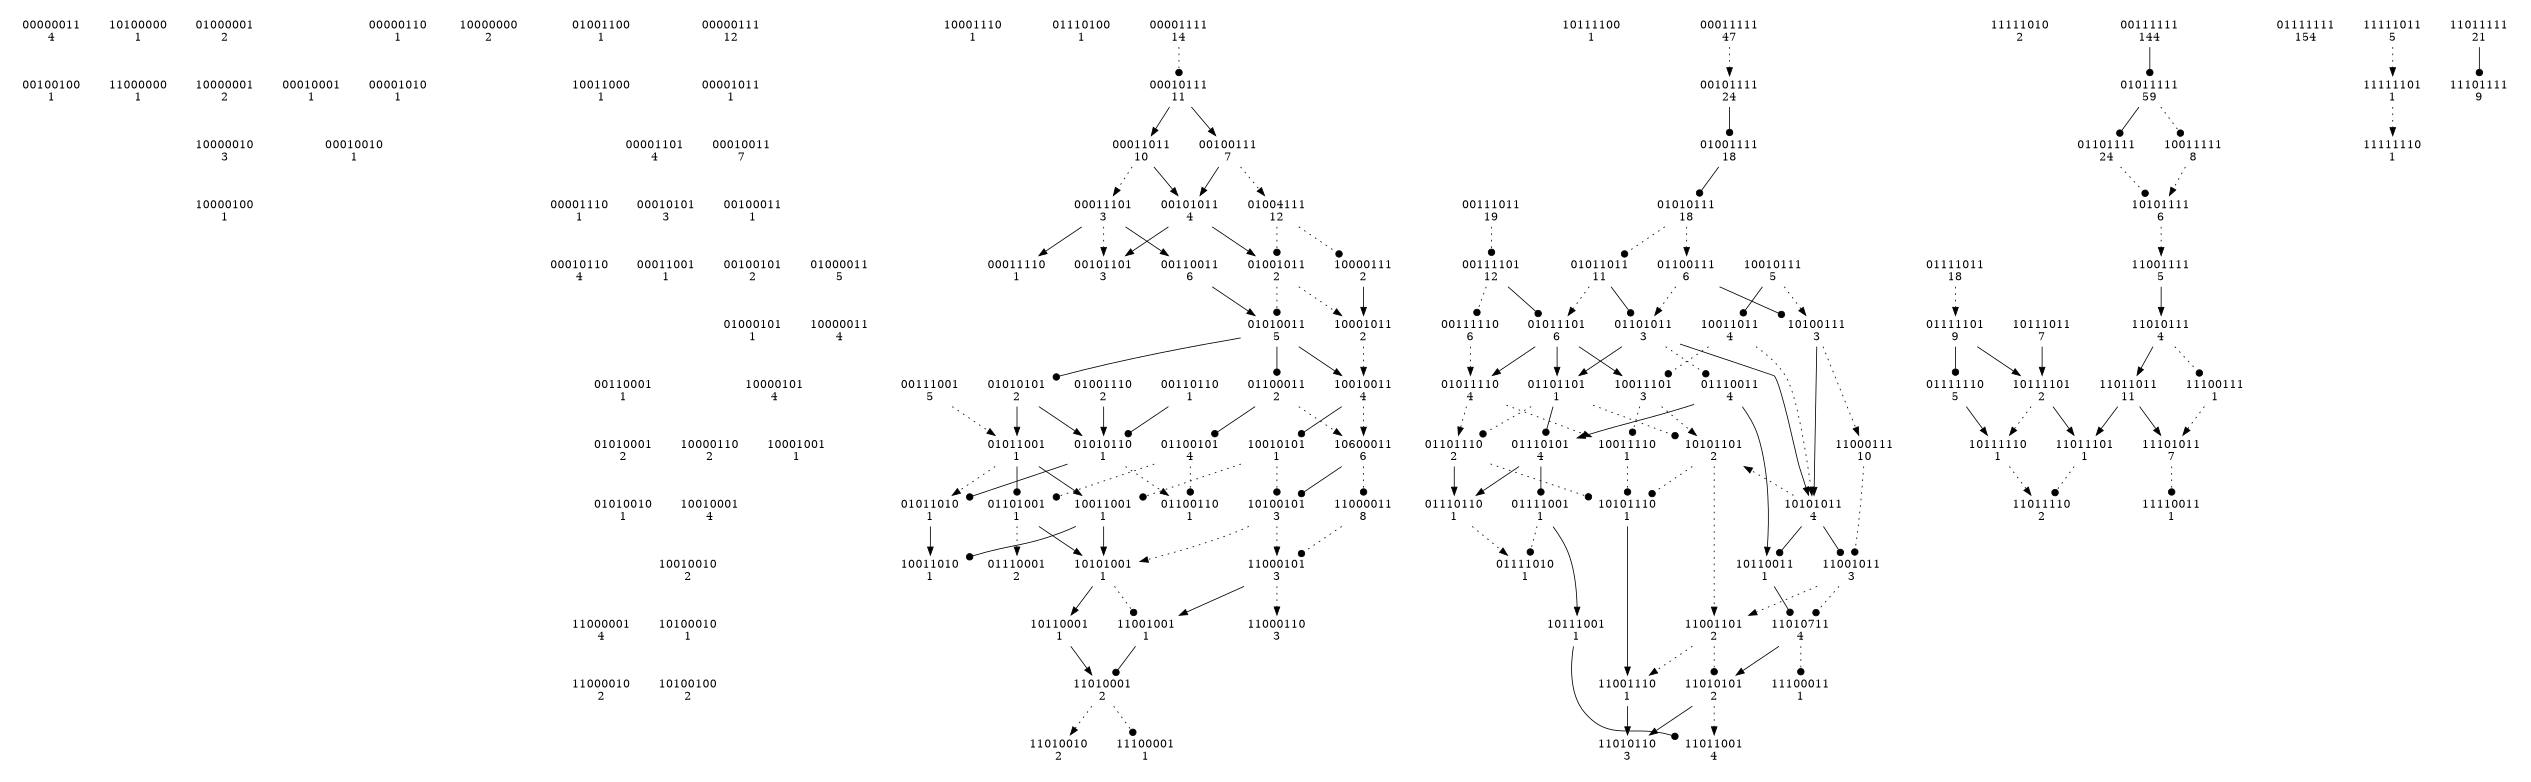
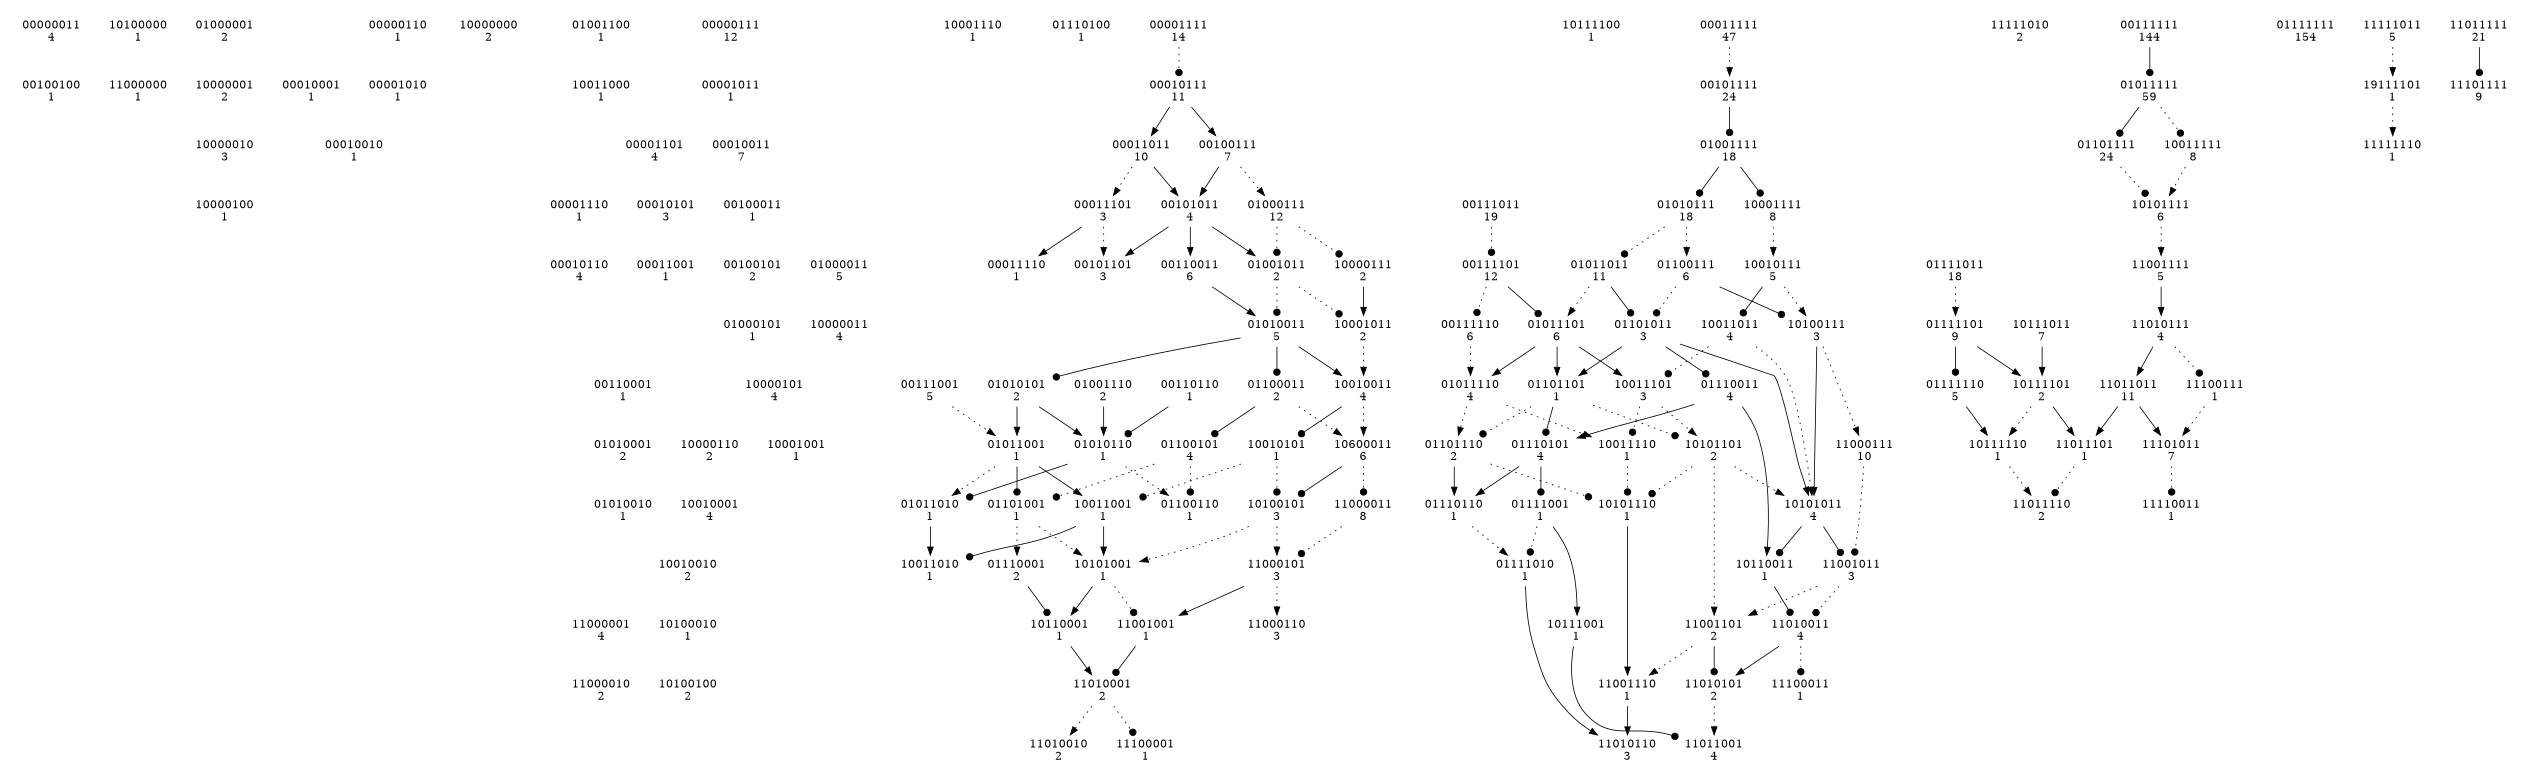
  digraph {
    node [fontsize=14 shape=plaintext]
    edge [style=dotted arrowhead=normal]
    n1 [label="00000110\n1"]
    n2 [label="00001010\n1"]
    n3 [label="00010010\n1"]
    n4 [label="00010001\n1"]
    n5 [label="01000001\n2"]
    n6 [label="10000001\n2"]
    n7 [label="10000010\n3"]
    n8 [label="10000100\n1"]
    n9 [label="10100000\n1"]
    n10 [label="11000000\n1"]
    n11 [label="00000011\n4"]
    n12 [label="00100100\n1"]
    n13 [label="10000000\n2"]
    n14 [label="00000111\n12"]
    n15 [label="00001011\n1"]
    n16 [label="00001101\n4"]
    n17 [label="00010011\n7"]
    n18 [label="00001110\n1"]
    n19 [label="00010101\n3"]
    n20 [label="00010110\n4"]
    n21 [label="00100011\n1"]
    n22 [label="00011001\n1"]
    n23 [label="00100101\n2"]
    n24 [label="01000011\n5"]
    n25 [label="01000101\n1"]
    n26 [label="10000101\n4"]
    n27 [label="10000110\n2"]
    n28 [label="10001001\n1"]
    n29 [label="10000011\n4"]
    n30 [label="00110001\n1"]
    n31 [label="01010001\n2"]
    n32 [label="01010010\n1"]
    n33 [label="10010001\n4"]
    n34 [label="10010010\n2"]
    n35 [label="10100010\n1"]
    n36 [label="10100100\n2"]
    n37 [label="11000010\n2"]
    n38 [label="11000001\n4"]
    n39 [label="01001100\n1"]
    n40 [label="10011000\n1"]
    n41 [label="00001111\n14"]
    n42 [label="00010111\n11"]
    n43 [label="00011011\n10"]
    n44 [label="00100111\n7"]
    n45 [label="00011101\n3"]
    n46 [label="00101011\n4"]
    n47 [label="00011110\n1"]
    n48 [label="00101101\n3"]
-   n49 [label="01004111\n12"]
+   n49 [label="01000111\n12"]
    n50 [label="00110011\n6"]
    n51 [label="01001011\n2"]
    n52 [label="01010011\n5"]
    n53 [label="01010101\n2"]
    n54 [label="01100011\n2"]
    n55 [label="10010011\n4"]
    n56 [label="01010110\n1"]
    n57 [label="01011001\n1"]
    n58 [label="01011010\n1"]
    n59 [label="01100110\n1"]
    n60 [label="10011010\n1"]
    n61 [label="10000111\n2"]
    n62 [label="10001011\n2"]
    n63 [label="01100101\n4"]
    n64 [label="10600011\n6"]
    n65 [label="01101001\n1"]
    n66 [label="10010101\n1"]
    n67 [label="10011001\n1"]
    n68 [label="10100101\n3"]
    n69 [label="10101001\n1"]
    n70 [label="00110110\n1"]
    n71 [label="00111001\n5"]
    n72 [label="01001110\n2"]
    n73 [label="11000011\n8"]
    n74 [label="11000101\n3"]
    n75 [label="10110001\n1"]
    n76 [label="11001001\n1"]
    n77 [label="11010001\n2"]
    n78 [label="11010010\n2"]
    n79 [label="11100001\n1"]
    n80 [label="01110001\n2"]
    n81 [label="11000110\n3"]
    n82 [label="01110100\n1"]
    n83 [label="10001110\n1"]
    n84 [label="00011111\n47"]
    n85 [label="00101111\n24"]
    n86 [label="01001111\n18"]
    n87 [label="01010111\n18"]
+   n88 [label="10001111\n8"]
    n89 [label="01011011\n11"]
    n90 [label="01100111\n6"]
    n91 [label="01011101\n6"]
    n92 [label="01101011\n3"]
    n93 [label="01011110\n4"]
    n94 [label="01101101\n1"]
    n95 [label="10011101\n3"]
    n96 [label="01101110\n2"]
    n97 [label="10011110\n1"]
    n98 [label="01110110\n1"]
    n99 [label="10101110\n1"]
    n100 [label="01111010\n1"]
    n101 [label="00111011\n19"]
    n102 [label="00111101\n12"]
    n103 [label="00111110\n6"]
    n104 [label="11001110\n1"]
    n105 [label="11010110\n3"]
    n106 [label="01110101\n4"]
    n107 [label="10101101\n2"]
    n108 [label="10010111\n5"]
    n109 [label="10011011\n4"]
    n110 [label="10100111\n3"]
    n111 [label="10101011\n4"]
    n112 [label="01110011\n4"]
    n113 [label="01111001\n1"]
    n114 [label="10110011\n1"]
    n115 [label="10111001\n1"]
    n116 [label="11001101\n2"]
    n117 [label="11000111\n10"]
    n118 [label="11001011\n3"]
    n119 [label="11010101\n2"]
-   n120 [label="11010711\n4"]
+   n120 [label="11010011\n4"]
    n121 [label="11100011\n1"]
    n122 [label="11011001\n4"]
    n123 [label="10111100\n1"]
    n124 [label="00111111\n144"]
    n125 [label="01011111\n59"]
    n126 [label="01101111\n24"]
    n127 [label="10011111\n8"]
    n128 [label="10101111\n6"]
    n129 [label="11001111\n5"]
    n130 [label="11010111\n4"]
    n131 [label="11011011\n11"]
    n132 [label="11100111\n1"]
    n133 [label="11011101\n1"]
    n134 [label="11101011\n7"]
    n135 [label="11011110\n2"]
    n136 [label="01111011\n18"]
    n137 [label="01111101\n9"]
    n138 [label="01111110\n5"]
    n139 [label="10111101\n2"]
    n140 [label="10111110\n1"]
    n141 [label="10111011\n7"]
    n142 [label="11110011\n1"]
    n143 [label="11111010\n2"]
    n144 [label="11011111\n21"]
    n145 [label="11101111\n9"]
    n146 [label="11111011\n5"]
-   n147 [label="11111101\n1"]
+   n147 [label="19111101\n1"]
    n148 [label="11111110\n1"]
    n149 [label="01111111\n154"]
    subgraph cluster_1 {
      color=white
      n1
      n2
      n3
      n4
      n5
      n6
      n7
      n8
      n9
      n10
      n11
      n12
    }
    subgraph cluster_2 {
      color=white
      n13
    }
    subgraph cluster_3 {
      color=white
      n14
      n15
      n16
      n17
      n18
      n19
      n20
      n21
      n22
      n23
      n24
      n25
      n26
      n27
      n28
      n29
      n30
      n31
      n32
      n33
      n34
      n35
      n36
      n37
      n38
      n39
      n40
    }
    subgraph cluster_4 {
      color=white
      n41
      n42
      n43
      n44
      n45
      n46
      n47
      n48
      n49
      n50
      n51
      n52
      n53
      n54
      n55
      n56
      n57
      n58
      n59
      n60
      n61
      n62
      n63
      n64
      n65
      n66
      n67
      n68
      n69
      n70
      n71
      n72
      n73
      n74
      n75
      n76
      n77
      n78
      n79
      n80
      n81
      n82
      n83
    }
    subgraph cluster_5 {
      color=white
      n84
      n85
      n86
      n87
+     n88
      n89
      n90
      n91
      n92
      n93
      n94
      n95
      n96
      n97
      n98
      n99
      n100
      n101
      n102
      n103
      n104
      n105
      n106
      n107
      n108
      n109
      n110
      n111
      n112
      n113
      n114
      n115
      n116
      n117
      n118
      n119
      n120
      n121
      n122
      n123
    }
    subgraph cluster_6 {
      color=white
      n124
      n125
      n126
      n127
      n128
      n129
      n130
      n131
      n132
      n133
      n134
      n135
      n136
      n137
      n138
      n139
      n140
      n141
      n142
      n143
    }
    subgraph cluster_7 {
      color=white
      n144
      n145
      n146
      n147
      n148
      n149
    }
    n1 -> n2 [style=invis arrowhead=""]
    n2 -> n3 [style=invis arrowhead=""]
    n4 -> n3 [style=invis arrowhead=""]
    n5 -> n6 [style=invis arrowhead=""]
    n6 -> n7 [style=invis arrowhead=""]
    n7 -> n8 [style=invis arrowhead=""]
    n9 -> n10 [style=invis arrowhead=""]
    n11 -> n12 [style=invis arrowhead=""]
    n14 -> n15 [style=invis arrowhead=""]
    n15 -> n16 [style=invis arrowhead=""]
    n15 -> n17 [style=invis arrowhead=""]
    n16 -> n18 [style=invis arrowhead=""]
    n16 -> n19 [style=invis arrowhead=""]
    n17 -> n19 [style=invis arrowhead=""]
    n17 -> n21 [style=invis arrowhead=""]
    n18 -> n20 [style=invis arrowhead=""]
    n19 -> n20 [style=invis arrowhead=""]
    n19 -> n22 [style=invis arrowhead=""]
    n19 -> n23 [style=invis arrowhead=""]
    n21 -> n23 [style=invis arrowhead=""]
    n21 -> n24 [style=invis arrowhead=""]
    n23 -> n25 [style=invis arrowhead=""]
    n24 -> n25 [style=invis arrowhead=""]
    n24 -> n29 [style=invis arrowhead=""]
    n25 -> n26 [style=invis arrowhead=""]
    n26 -> n27 [style=invis arrowhead=""]
    n26 -> n28 [style=invis arrowhead=""]
    n28 -> n33 [style=invis arrowhead=""]
    n29 -> n26 [style=invis arrowhead=""]
    n30 -> n31 [style=invis arrowhead=""]
    n31 -> n32 [style=invis arrowhead=""]
    n31 -> n33 [style=invis arrowhead=""]
    n32 -> n34 [style=invis arrowhead=""]
    n33 -> n34 [style=invis arrowhead=""]
    n34 -> n35 [style=invis arrowhead=""]
    n35 -> n36 [style=invis arrowhead=""]
    n35 -> n37 [style=invis arrowhead=""]
    n38 -> n37 [style=invis arrowhead=""]
    n39 -> n40 [style=invis arrowhead=""]
    n41 -> n42 [arrowhead=dot]
    n42 -> n43 [style=solid]
    n42 -> n44 [style=solid]
    n43 -> n45
    n43 -> n46 [style=solid]
    n44 -> n46 [style=solid]
    n44 -> n49
    n45 -> n47 [style=solid]
    n45 -> n48
    n46 -> n48 [style=solid]
-   n45 -> n50 [style=solid]
+   n46 -> n50 [style=solid]
    n46 -> n51 [style=solid]
    n49 -> n51 [arrowhead=dot]
    n49 -> n61 [arrowhead=dot]
    n50 -> n52 [style=solid]
    n51 -> n52 [arrowhead=dot]
-   n51 -> n62
+   n51 -> n62 [arrowhead=dot]
    n52 -> n53 [arrowhead=dot style=solid]
    n52 -> n54 [arrowhead=dot style=solid]
    n52 -> n55 [style=solid]
    n53 -> n56 [style=solid]
    n53 -> n57 [style=solid]
    n54 -> n63 [arrowhead=dot style=solid]
    n54 -> n64
    n55 -> n64
    n55 -> n66 [arrowhead=dot style=solid]
    n56 -> n58 [arrowhead=dot style=solid]
    n56 -> n59
    n57 -> n58
    n57 -> n65 [arrowhead=dot style=solid]
    n57 -> n67 [style=solid]
    n58 -> n60 [style=solid]
    n61 -> n62 [style=solid]
    n62 -> n55
    n63 -> n59 [arrowhead=dot]
    n63 -> n65 [arrowhead=dot]
    n64 -> n68 [arrowhead=dot style=solid]
    n64 -> n73 [arrowhead=dot]
-   n65 -> n69 [style=solid]
+   n65 -> n69
    n65 -> n80
    n66 -> n67 [arrowhead=dot]
    n66 -> n68 [arrowhead=dot]
    n67 -> n60 [arrowhead=dot style=solid]
    n67 -> n69 [style=solid]
    n68 -> n69
    n68 -> n74
    n69 -> n75 [style=solid]
    n69 -> n76 [arrowhead=dot]
    n70 -> n56 [arrowhead=dot style=solid]
    n71 -> n57
    n72 -> n56 [style=solid]
    n73 -> n74 [arrowhead=dot]
    n74 -> n76 [style=solid]
    n74 -> n81
    n75 -> n77 [style=solid]
    n76 -> n77 [arrowhead=dot style=solid]
    n77 -> n78
    n77 -> n79 [arrowhead=dot]
+   n80 -> n75 [arrowhead=dot style=solid]
    n84 -> n85
    n85 -> n86 [arrowhead=dot style=solid]
    n86 -> n87 [arrowhead=dot style=solid]
+   n86 -> n88 [arrowhead=dot style=solid]
    n87 -> n89 [arrowhead=dot]
    n87 -> n90
+   n88 -> n108
    n89 -> n91
    n89 -> n92 [arrowhead=dot style=solid]
-   n90 -> n92
+   n90 -> n92 [arrowhead=dot]
    n90 -> n110 [arrowhead=dot style=solid]
    n91 -> n93 [style=solid]
    n91 -> n94 [style=solid]
    n91 -> n95 [style=solid]
    n92 -> n94 [style=solid]
    n92 -> n111 [style=solid]
-   n92 -> n112 [arrowhead=dot]
+   n92 -> n112 [arrowhead=dot style=solid]
    n93 -> n96
    n93 -> n97
    n94 -> n96 [arrowhead=dot]
    n94 -> n106 [arrowhead=dot style=solid]
    n94 -> n107 [arrowhead=dot]
    n95 -> n97 [arrowhead=dot]
    n95 -> n107
    n96 -> n98 [style=solid]
    n96 -> n99 [arrowhead=dot]
    n97 -> n99 [arrowhead=dot]
    n98 -> n100
    n99 -> n104 [style=solid]
    n101 -> n102 [arrowhead=dot]
    n102 -> n91 [arrowhead=dot style=solid]
    n102 -> n103 [arrowhead=dot]
    n103 -> n93
    n104 -> n105 [style=solid]
    n106 -> n98 [style=solid]
    n106 -> n113 [arrowhead=dot style=solid]
    n107 -> n99 [arrowhead=dot]
    n107 -> n116
    n108 -> n109 [arrowhead=dot style=solid]
    n108 -> n110
    n109 -> n95 [arrowhead=dot]
    n109 -> n111
    n110 -> n111 [style=solid]
    n110 -> n117
-   n111 -> n107
+   n107 -> n111
    n111 -> n114 [arrowhead=dot style=solid]
    n111 -> n118 [arrowhead=dot style=solid]
    n112 -> n106 [style=solid]
    n112 -> n114 [style=solid]
    n113 -> n100 [arrowhead=dot]
    n113 -> n115 [style=solid]
    n114 -> n120 [arrowhead=dot style=solid]
    n115 -> n122 [arrowhead=dot style=solid]
    n116 -> n104
-   n116 -> n119 [arrowhead=dot]
+   n116 -> n119 [arrowhead=dot style=solid]
    n117 -> n118 [arrowhead=dot]
    n118 -> n116
    n118 -> n120 [arrowhead=dot]
-   n119 -> n105 [style=solid]
+   n100 -> n105 [style=solid]
    n119 -> n122
    n120 -> n119 [style=solid]
    n120 -> n121 [arrowhead=dot]
    n124 -> n125 [arrowhead=dot style=solid]
    n125 -> n126 [arrowhead=dot style=solid]
    n125 -> n127 [arrowhead=dot]
    n126 -> n128 [arrowhead=dot]
    n127 -> n128
    n128 -> n129
    n129 -> n130 [style=solid]
    n130 -> n131 [style=solid]
    n130 -> n132 [arrowhead=dot]
    n131 -> n133 [style=solid]
    n131 -> n134 [style=solid]
    n132 -> n134
    n133 -> n135 [arrowhead=dot]
    n134 -> n142 [arrowhead=dot]
    n136 -> n137
    n137 -> n138 [arrowhead=dot style=solid]
    n137 -> n139 [style=solid]
    n138 -> n140 [style=solid]
    n139 -> n133 [style=solid]
    n139 -> n140
    n140 -> n135
    n141 -> n139 [style=solid]
    n144 -> n145 [arrowhead=dot style=solid]
    n146 -> n147
    n147 -> n148
  }
